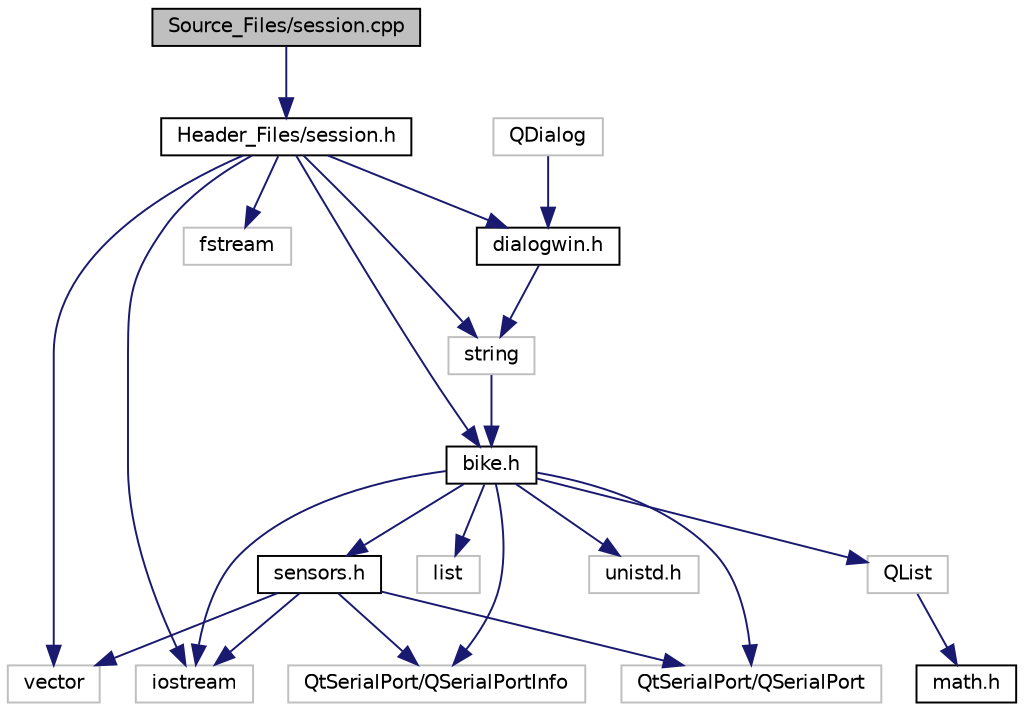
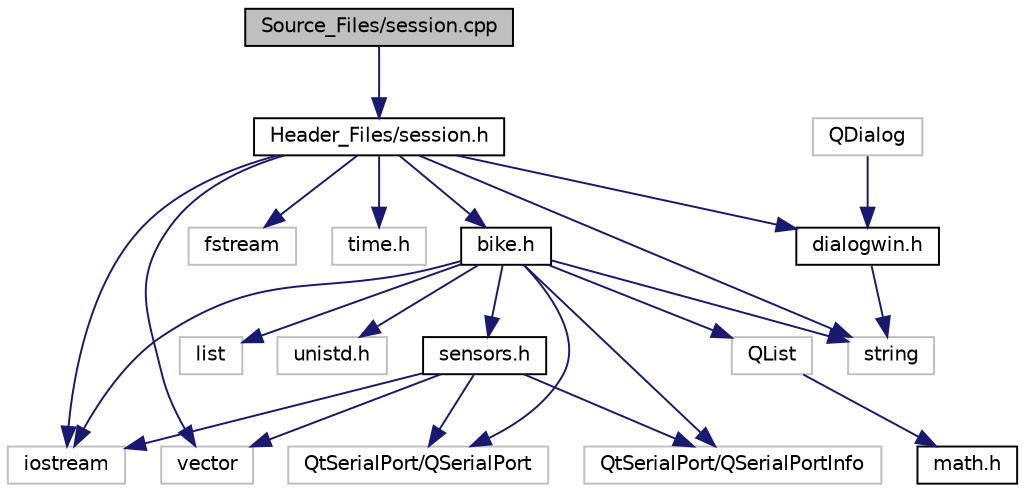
  digraph {
    node [color=grey75 fillcolor=white fontname=Helvetica fontsize=10 shape=record style=filled]
    edge [color=midnightblue fontname=Helvetica fontsize=10 labelfontname=Helvetica labelfontsize=10 style=solid]
    n1 [color=black fillcolor=grey75 fontcolor=black height=0.2 label="Source_Files/session.cpp" width=0.4]
    n2 [color=black height=0.2 label="Header_Files/session.h" width=0.4]
    n3 [height=0.2 label=string width=0.4]
    n4 [height=0.2 label=vector width=0.4]
    n5 [height=0.2 label=iostream width=0.4]
    n6 [height=0.2 label=fstream width=0.4]
+   n7 [height=0.2 label="time.h" width=0.4]
    n8 [color=black height=0.2 label="bike.h" width=0.4]
    n9 [color=black height=0.2 label="dialogwin.h" width=0.4]
    n10 [height=0.2 label=QList width=0.4]
    n11 [height=0.2 label="QtSerialPort/QSerialPort" width=0.4]
    n12 [height=0.2 label="QtSerialPort/QSerialPortInfo" width=0.4]
    n13 [height=0.2 label=list width=0.4]
    n14 [color=black height=0.2 label="sensors.h" width=0.4]
    n15 [height=0.2 label="unistd.h" width=0.4]
    n16 [color=black height=0.2 label="math.h" width=0.4]
    n17 [height=0.2 label=QDialog width=0.4]
    n1 -> n2
    n2 -> n3
    n2 -> n4
    n2 -> n5
    n2 -> n6
+   n2 -> n7
    n2 -> n8
    n2 -> n9
-   n3 -> n8
+   n8 -> n3
    n8 -> n5
    n8 -> n10
    n8 -> n11
    n8 -> n12
    n8 -> n13
    n8 -> n14
    n8 -> n15
    n9 -> n3
    n10 -> n16
    n14 -> n4
    n14 -> n5
    n14 -> n11
    n14 -> n12
    n17 -> n9
  }
